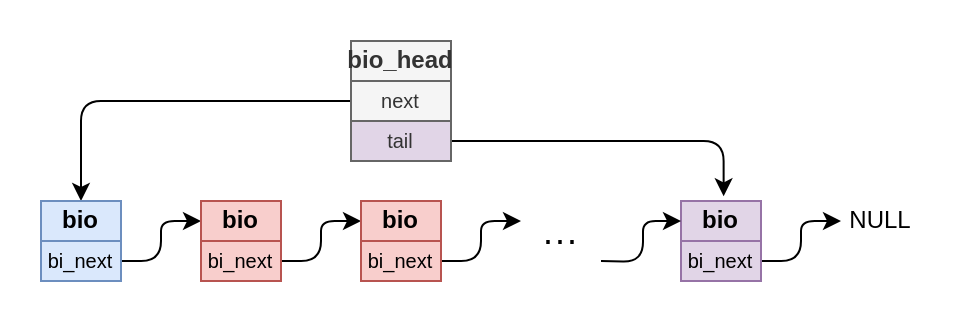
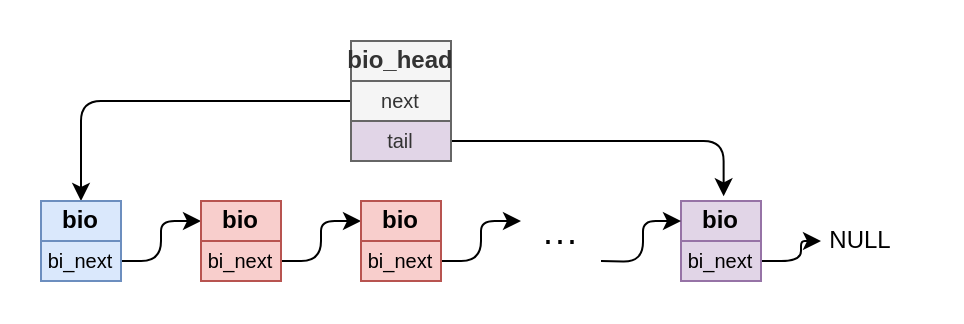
  <mxCell id="0" />
  <mxCell id="1" parent="0" />
  <mxCell id="2" style="edgeStyle=orthogonalEdgeStyle;rounded=1;orthogonalLoop=1;jettySize=auto;html=1;entryX=0.5;entryY=0;entryDx=0;entryDy=0;" edge="1" parent="1" source="3" target="6"><mxGeometry relative="1" as="geometry" /></mxCell>
  <mxCell id="3" value="&lt;font style=&quot;font-size: 10px&quot;&gt;next&lt;/font&gt;" style="rounded=0;whiteSpace=wrap;html=1;fillColor=#f5f5f5;strokeColor=#666666;fontColor=#333333;" vertex="1" parent="1"><mxGeometry x="175" y="40" width="50" height="20" as="geometry" /></mxCell>
  <mxCell id="4" style="edgeStyle=orthogonalEdgeStyle;rounded=1;orthogonalLoop=1;jettySize=auto;html=1;entryX=0.533;entryY=-0.117;entryDx=0;entryDy=0;entryPerimeter=0;" edge="1" parent="1" source="5" target="13"><mxGeometry relative="1" as="geometry" /></mxCell>
  <mxCell id="5" value="&lt;font style=&quot;font-size: 10px&quot;&gt;tail&lt;/font&gt;" style="rounded=0;whiteSpace=wrap;html=1;fillColor=#e1d5e7;strokeColor=#666666;fontColor=#333333;" vertex="1" parent="1"><mxGeometry x="175" y="60" width="50" height="20" as="geometry" /></mxCell>
  <mxCell id="6" value="&lt;b&gt;bio&lt;/b&gt;" style="rounded=0;whiteSpace=wrap;html=1;fillColor=#dae8fc;strokeColor=#6c8ebf;" vertex="1" parent="1"><mxGeometry x="20" y="100" width="40" height="20" as="geometry" /></mxCell>
  <mxCell id="7" style="edgeStyle=orthogonalEdgeStyle;rounded=1;orthogonalLoop=1;jettySize=auto;html=1;entryX=0;entryY=0.5;entryDx=0;entryDy=0;" edge="1" parent="1" source="8" target="9"><mxGeometry relative="1" as="geometry" /></mxCell>
  <mxCell id="8" value="&lt;font style=&quot;font-size: 10px&quot;&gt;bi_next&lt;/font&gt;" style="rounded=0;whiteSpace=wrap;html=1;fillColor=#dae8fc;strokeColor=#6c8ebf;" vertex="1" parent="1"><mxGeometry x="20" y="120" width="40" height="20" as="geometry" /></mxCell>
  <mxCell id="9" value="&lt;b&gt;bio&lt;/b&gt;" style="rounded=0;whiteSpace=wrap;html=1;fillColor=#f8cecc;strokeColor=#b85450;" vertex="1" parent="1"><mxGeometry x="100" y="100" width="40" height="20" as="geometry" /></mxCell>
  <mxCell id="10" style="edgeStyle=orthogonalEdgeStyle;rounded=1;orthogonalLoop=1;jettySize=auto;html=1;entryX=0;entryY=0.5;entryDx=0;entryDy=0;fillColor=#f8cecc;" edge="1" parent="1" source="11" target="12"><mxGeometry relative="1" as="geometry" /></mxCell>
  <mxCell id="11" value="&lt;font style=&quot;font-size: 10px&quot;&gt;bi_next&lt;/font&gt;" style="rounded=0;whiteSpace=wrap;html=1;fillColor=#f8cecc;strokeColor=#b85450;" vertex="1" parent="1"><mxGeometry x="100" y="120" width="40" height="20" as="geometry" /></mxCell>
  <mxCell id="12" value="&lt;b&gt;bio&lt;/b&gt;" style="rounded=0;whiteSpace=wrap;html=1;fillColor=#f8cecc;strokeColor=#b85450;" vertex="1" parent="1"><mxGeometry x="180" y="100" width="40" height="20" as="geometry" /></mxCell>
  <mxCell id="13" value="&lt;b&gt;bio&lt;/b&gt;" style="rounded=0;whiteSpace=wrap;html=1;fillColor=#e1d5e7;strokeColor=#9673a6;" vertex="1" parent="1"><mxGeometry x="340" y="100" width="40" height="20" as="geometry" /></mxCell>
  <mxCell id="14" style="edgeStyle=orthogonalEdgeStyle;rounded=1;orthogonalLoop=1;jettySize=auto;html=1;entryX=0;entryY=0.5;entryDx=0;entryDy=0;" edge="1" parent="1" source="15" target="17"><mxGeometry relative="1" as="geometry" /></mxCell>
  <mxCell id="15" value="&lt;font style=&quot;font-size: 10px&quot;&gt;bi_next&lt;/font&gt;" style="rounded=0;whiteSpace=wrap;html=1;fillColor=#e1d5e7;strokeColor=#9673a6;" vertex="1" parent="1"><mxGeometry x="340" y="120" width="40" height="20" as="geometry" /></mxCell>
  <mxCell id="16" value="&lt;b&gt;&lt;font style=&quot;font-size: 12px&quot;&gt;bio_head&lt;/font&gt;&lt;/b&gt;" style="rounded=0;whiteSpace=wrap;html=1;fillColor=#f5f5f5;strokeColor=#666666;fontColor=#333333;" vertex="1" parent="1"><mxGeometry x="175" y="20" width="50" height="20" as="geometry" /></mxCell>
- <mxCell id="17" value="NULL" style="text;html=1;strokeColor=none;fillColor=none;align=center;verticalAlign=middle;whiteSpace=wrap;rounded=0;" vertex="1" parent="1"><mxGeometry x="420" y="100" width="40" height="20" as="geometry" /></mxCell>
+ <mxCell id="17" value="NULL" style="text;html=1;strokeColor=none;fillColor=none;align=center;verticalAlign=middle;whiteSpace=wrap;rounded=0;" vertex="1" parent="1"><mxGeometry x="410" y="110" width="40" height="20" as="geometry" /></mxCell>
  <mxCell id="18" style="edgeStyle=orthogonalEdgeStyle;rounded=1;orthogonalLoop=1;jettySize=auto;html=1;entryX=0;entryY=0.5;entryDx=0;entryDy=0;" edge="1" parent="1" source="19"><mxGeometry relative="1" as="geometry"><mxPoint x="260" y="110" as="targetPoint" /><Array as="points"><mxPoint x="240" y="130" /><mxPoint x="240" y="110" /></Array></mxGeometry></mxCell>
  <mxCell id="19" value="&lt;font style=&quot;font-size: 10px&quot;&gt;bi_next&lt;/font&gt;" style="rounded=0;whiteSpace=wrap;html=1;fillColor=#f8cecc;strokeColor=#b85450;" vertex="1" parent="1"><mxGeometry x="180" y="120" width="40" height="20" as="geometry" /></mxCell>
  <mxCell id="20" style="edgeStyle=orthogonalEdgeStyle;rounded=1;orthogonalLoop=1;jettySize=auto;html=1;entryX=0;entryY=0.5;entryDx=0;entryDy=0;" edge="1" parent="1" target="13"><mxGeometry relative="1" as="geometry"><mxPoint x="300" y="130" as="sourcePoint" /></mxGeometry></mxCell>
  <mxCell id="21" value="&lt;font style=&quot;font-size: 18px&quot;&gt;···&lt;/font&gt;" style="text;html=1;strokeColor=none;fillColor=none;align=center;verticalAlign=middle;whiteSpace=wrap;rounded=0;" vertex="1" parent="1"><mxGeometry x="260" y="100" width="40" height="40" as="geometry" /></mxCell>
